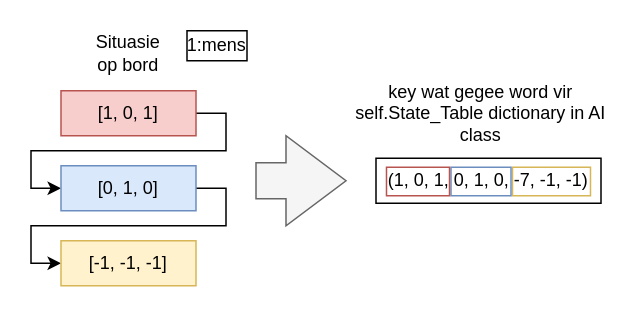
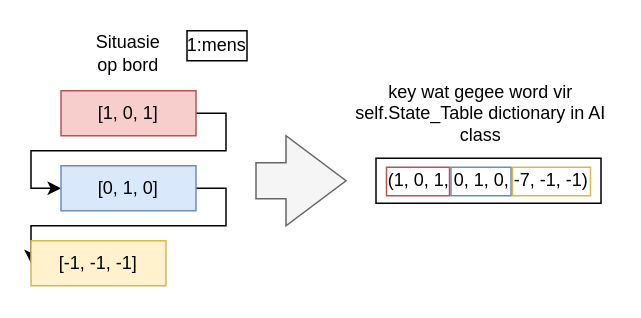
  <mxCell id="0" />
  <mxCell id="1" parent="0" />
  <mxCell id="2" style="edgeStyle=orthogonalEdgeStyle;rounded=0;orthogonalLoop=1;jettySize=auto;html=1;exitX=1;exitY=0.5;exitDx=0;exitDy=0;entryX=0;entryY=0.5;entryDx=0;entryDy=0;" edge="1" parent="1" source="3" target="5"><mxGeometry relative="1" as="geometry"><Array as="points"><mxPoint x="150" y="75" /><mxPoint x="150" y="100" /><mxPoint x="20" y="100" /><mxPoint x="20" y="125" /></Array></mxGeometry></mxCell>
  <mxCell id="3" value="[1, 0, 1]" style="rounded=0;whiteSpace=wrap;html=1;fillColor=#f8cecc;strokeColor=#b85450;" vertex="1" parent="1"><mxGeometry x="40" y="60" width="90" height="30" as="geometry" /></mxCell>
  <mxCell id="4" style="edgeStyle=orthogonalEdgeStyle;rounded=0;orthogonalLoop=1;jettySize=auto;html=1;exitX=1;exitY=0.5;exitDx=0;exitDy=0;entryX=0;entryY=0.5;entryDx=0;entryDy=0;" edge="1" parent="1" source="5" target="6"><mxGeometry relative="1" as="geometry"><Array as="points"><mxPoint x="150" y="125" /><mxPoint x="150" y="150" /><mxPoint x="20" y="150" /><mxPoint x="20" y="175" /></Array></mxGeometry></mxCell>
  <mxCell id="5" value="[0, 1, 0]&lt;span style=&quot;color: rgba(0, 0, 0, 0); font-family: monospace; font-size: 0px; text-align: start; text-wrap-mode: nowrap;&quot;&gt;%3CmxGraphModel%3E%3Croot%3E%3CmxCell%20id%3D%220%22%2F%3E%3CmxCell%20id%3D%221%22%20parent%3D%220%22%2F%3E%3CmxCell%20id%3D%222%22%20value%3D%221%2C%200%2C%201%22%20style%3D%22rounded%3D0%3BwhiteSpace%3Dwrap%3Bhtml%3D1%3B%22%20vertex%3D%221%22%20parent%3D%221%22%3E%3CmxGeometry%20x%3D%22290%22%20y%3D%22340%22%20width%3D%2290%22%20height%3D%2230%22%20as%3D%22geometry%22%2F%3E%3C%2FmxCell%3E%3C%2Froot%3E%3C%2FmxGraphModel%3E&lt;/span&gt;" style="rounded=0;whiteSpace=wrap;html=1;fillColor=#dae8fc;strokeColor=#6c8ebf;" vertex="1" parent="1"><mxGeometry x="40" y="110" width="90" height="30" as="geometry" /></mxCell>
- <mxCell id="6" value="[-1, -1, -1]" style="rounded=0;whiteSpace=wrap;html=1;fillColor=#fff2cc;strokeColor=#d6b656;" vertex="1" parent="1"><mxGeometry x="40" y="160" width="90" height="30" as="geometry" /></mxCell>
+ <mxCell id="6" value="[-1, -1, -1]" style="rounded=0;whiteSpace=wrap;html=1;fillColor=#fff2cc;strokeColor=#d6b656;" vertex="1" parent="1"><mxGeometry x="20" y="160" width="90" height="30" as="geometry" /></mxCell>
  <mxCell id="7" value="" style="html=1;shadow=0;dashed=0;align=center;verticalAlign=middle;shape=mxgraph.arrows2.arrow;dy=0.6;dx=40;notch=0;fillColor=#f5f5f5;strokeColor=#666666;fontColor=#333333;" vertex="1" parent="1"><mxGeometry x="170" y="90" width="60" height="60" as="geometry" /></mxCell>
  <mxCell id="8" value="(1, 0, 1, 0, 1, 0, -7, -1, -1)" style="rounded=0;whiteSpace=wrap;html=1;" vertex="1" parent="1"><mxGeometry x="250" y="105" width="150" height="30" as="geometry" /></mxCell>
  <mxCell id="9" value="" style="rounded=0;whiteSpace=wrap;html=1;fillColor=none;strokeColor=#d6b656;fillStyle=cross-hatch;gradientColor=none;" vertex="1" parent="1"><mxGeometry x="341" y="111" width="52" height="19" as="geometry" /></mxCell>
  <mxCell id="10" value="" style="rounded=0;whiteSpace=wrap;html=1;fillColor=none;strokeColor=#6c8ebf;" vertex="1" parent="1"><mxGeometry x="300" y="111" width="40" height="19" as="geometry" /></mxCell>
  <mxCell id="11" value="" style="rounded=0;whiteSpace=wrap;html=1;fillColor=none;strokeColor=#b85450;" vertex="1" parent="1"><mxGeometry x="257" y="111" width="42" height="19" as="geometry" /></mxCell>
  <mxCell id="12" value="Situasie op bord" style="text;html=1;align=center;verticalAlign=middle;whiteSpace=wrap;rounded=0;" vertex="1" parent="1"><mxGeometry x="55" y="20" width="60" height="30" as="geometry" /></mxCell>
  <mxCell id="13" value="key wat gegee word vir self.State_Table dictionary in AI class" style="text;html=1;align=center;verticalAlign=middle;whiteSpace=wrap;rounded=0;" vertex="1" parent="1"><mxGeometry x="235" y="60" width="170" height="30" as="geometry" /></mxCell>
  <mxCell id="14" value="1:mens" style="rounded=0;whiteSpace=wrap;html=1;" vertex="1" parent="1"><mxGeometry x="124" y="20" width="40" height="20" as="geometry" /></mxCell>
